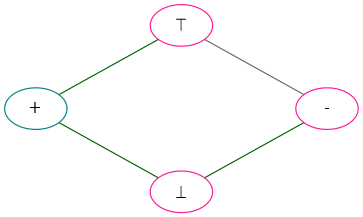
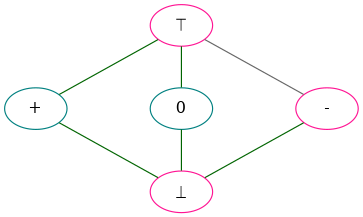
  graph {
    nodesep=1
    rankdir=BT
    node [rank=1 color=deeppink]
    edge [color=darkgreen]
    "+" [color=teal]
    n2 [label="⏉" rank=2]
+   0 [color=teal]
    "-"
    n5 [label="⏊" rank=0]
    "+" -- n2
+   0 -- n2
    "-" -- n2 [color=gray40]
    n5 -- "+"
+   n5 -- 0
    n5 -- "-"
  }
